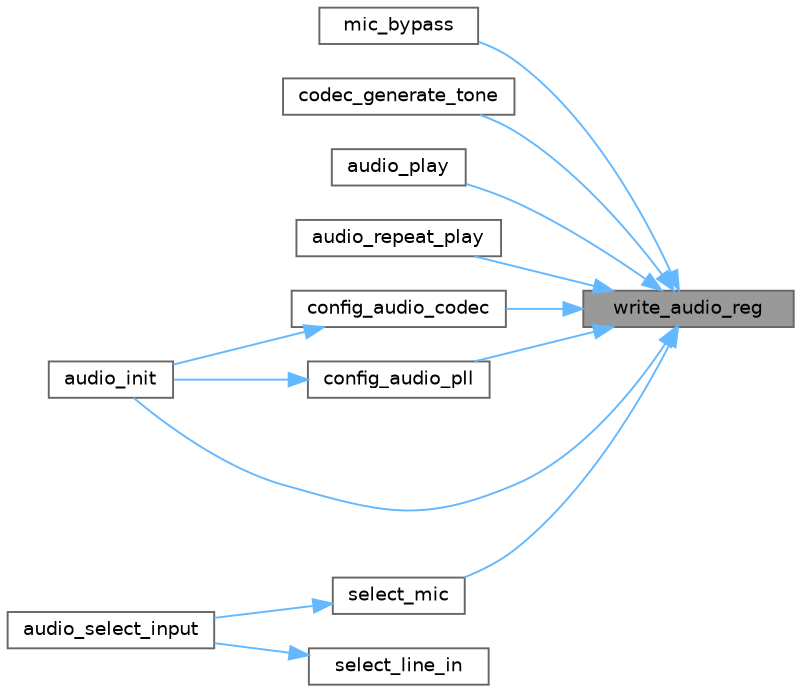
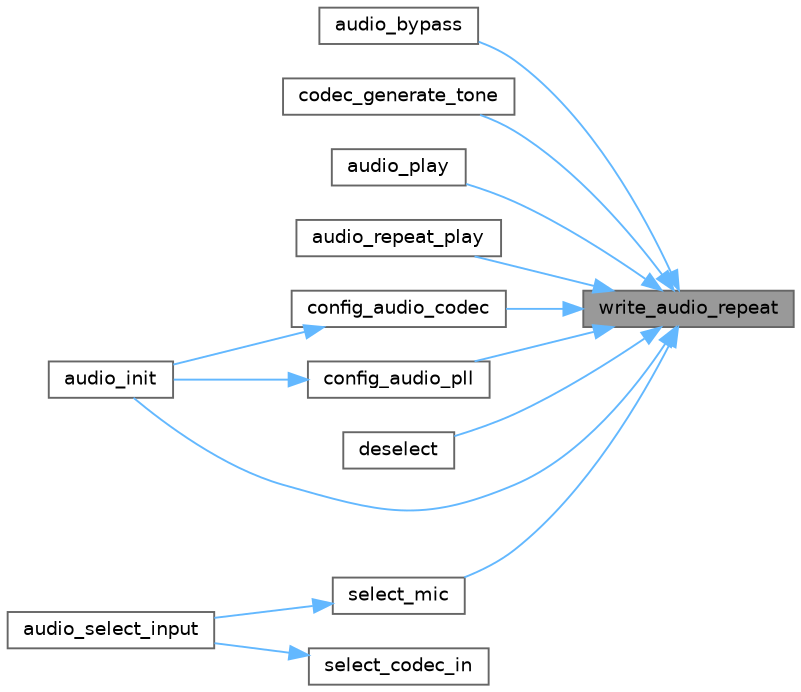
  digraph {
    rankdir=RL
    node [color=grey40 fillcolor=white fontname=Helvetica fontsize=10 shape=box style=filled]
    edge [color=steelblue1 dir=back fontname=Helvetica fontsize=10 labelfontname=Helvetica labelfontsize=10 style=solid]
-   n1 [color=gray40 fillcolor=grey60 fontcolor=black height=0.2 label=write_audio_reg width=0.4]
-   n2 [height=0.2 label=mic_bypass width=0.4]
+   n1 [color=gray40 fillcolor=grey60 fontcolor=black height=0.2 label=write_audio_repeat width=0.4]
+   n2 [height=0.2 label=audio_bypass width=0.4]
    n3 [height=0.2 label=codec_generate_tone width=0.4]
    n4 [height=0.2 label=audio_play width=0.4]
    n5 [height=0.2 label=audio_repeat_play width=0.4]
    n6 [height=0.2 label=config_audio_codec width=0.4]
    n7 [height=0.2 label=config_audio_pll width=0.4]
+   n8 [height=0.2 label=deselect width=0.4]
    n9 [height=0.2 label=select_mic width=0.4]
    n10 [height=0.2 label=audio_init width=0.4]
-   n11 [height=0.2 label=select_line_in width=0.4]
+   n11 [height=0.2 label=select_codec_in width=0.4]
    n12 [height=0.2 label=audio_select_input width=0.4]
    n1 -> n2
    n1 -> n3
    n1 -> n4
    n1 -> n5
    n1 -> n6
    n1 -> n7
+   n1 -> n8
    n1 -> n9
    n1 -> n10
    n6 -> n10
    n7 -> n10
    n9 -> n12
    n11 -> n12
  }
